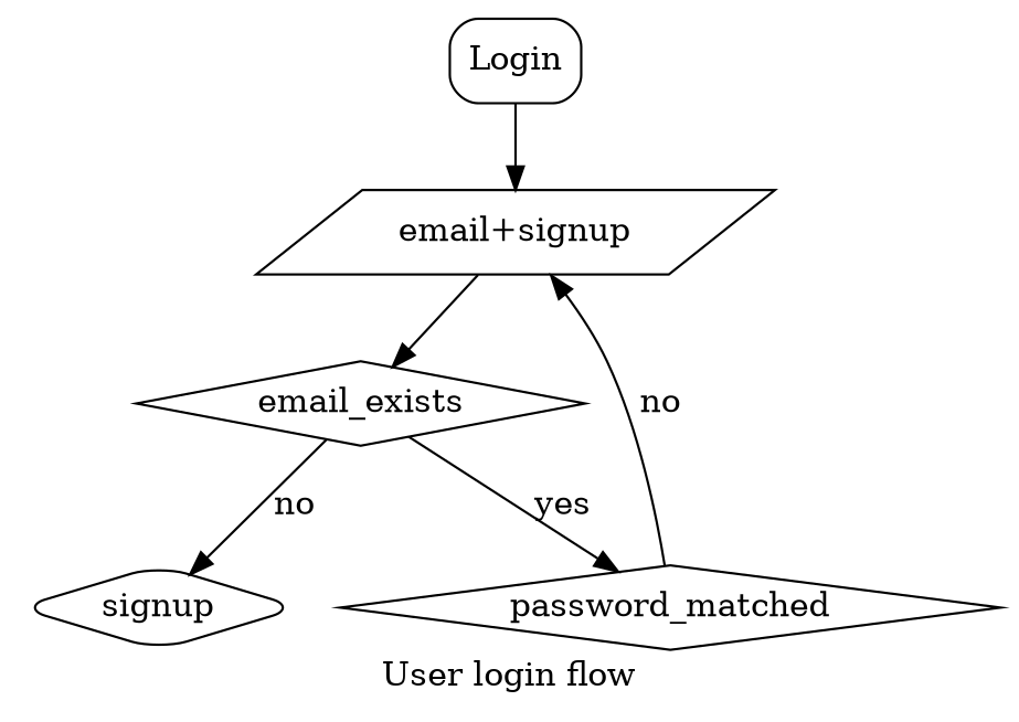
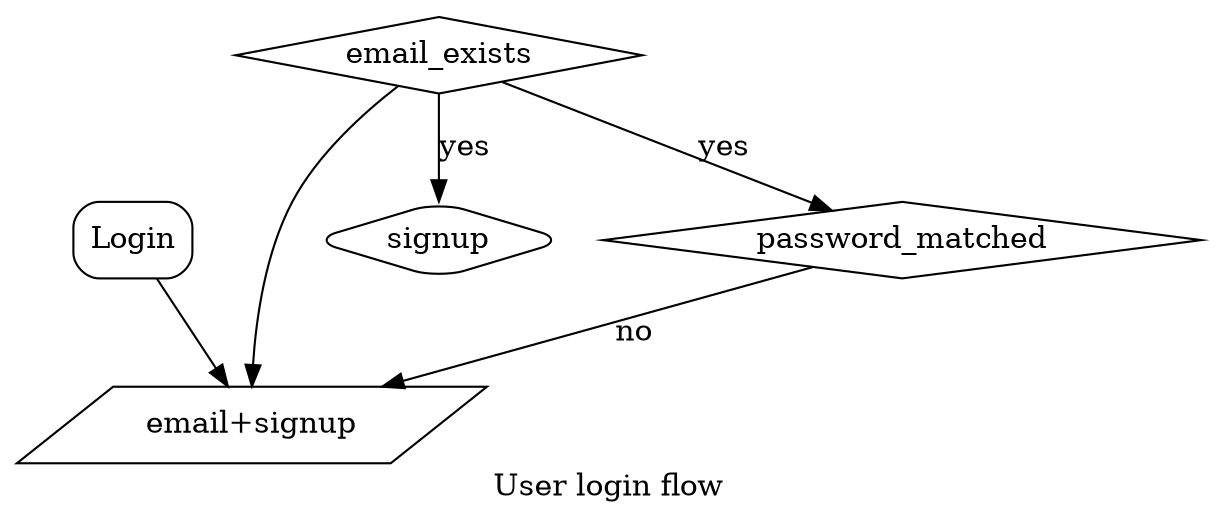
  digraph {
    label="User login flow"
    node [shape=diamond]
    n1 [label=Login shape=box style=rounded]
    n2 [label="email+signup" shape=parallelogram]
    email_exists
    signup [style=rounded]
    password_matched
    n1 -> n2
-   n2 -> email_exists
-   email_exists -> signup [label=no]
+   email_exists -> n2
+   email_exists -> signup [label=yes]
    email_exists -> password_matched [label=yes]
    password_matched -> n2 [label=no]
  }
